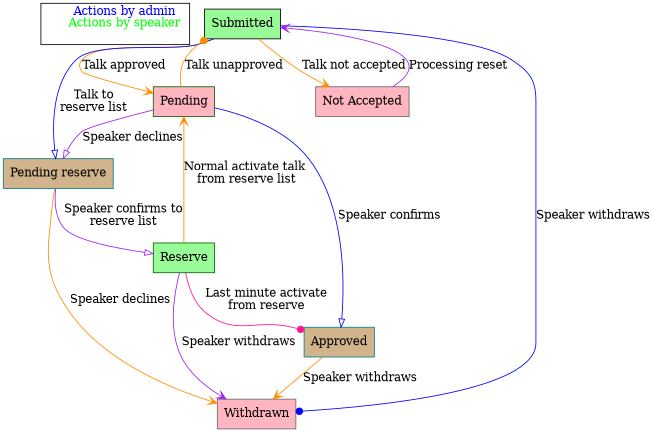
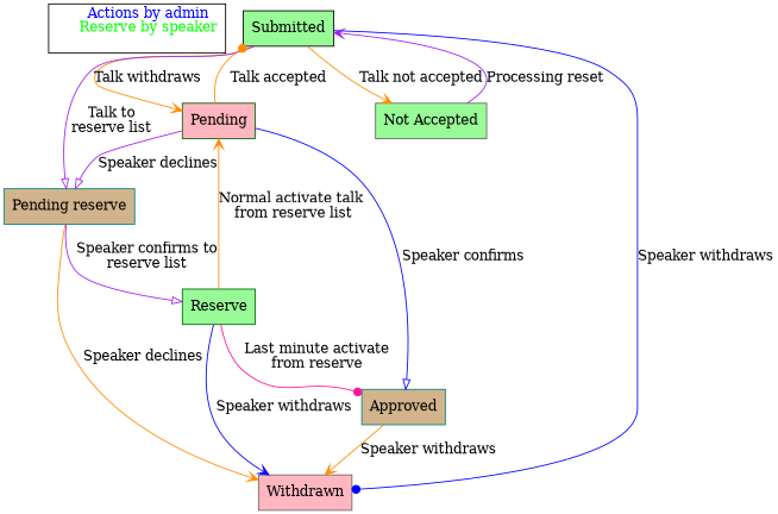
  digraph {
    node [shape=box color=darkgreen fillcolor=lightpink style=filled]
    edge [arrowhead=vee color=darkorange]
-   n1 [label=< 		    <font color="blue">Actions by admin</font><br/> 		    <font color="green">Actions by speaker</font><br/> 		> labeljust=l color="" fillcolor="" style=""]
+   n1 [label=< 		    <font color="blue">Actions by admin</font><br/> 		    <font color="green">Reserve by speaker</font><br/> 		> labeljust=l color="" fillcolor="" style=""]
    n2 [color=black fillcolor=palegreen label=Submitted]
    n3 [label=Pending]
    n4 [color=teal fillcolor=tan label="Pending reserve"]
-   n5 [color=gray40 label="Not Accepted"]
+   n5 [color=gray40 fillcolor=palegreen label="Not Accepted"]
    n6 [color=gray40 label=Withdrawn]
    n7 [color=teal fillcolor=tan label=Approved]
    n8 [fillcolor=palegreen label=Reserve]
    subgraph sub_1 {
      n1
    }
-   n2 -> n3 [label="Talk approved"]
-   n2 -> n4 [arrowhead=onormal color=blue label="Talk to\nreserve list"]
+   n2 -> n3 [label="Talk withdraws"]
+   n2 -> n4 [arrowhead=onormal color=purple label="Talk to\nreserve list"]
    n2 -> n5 [label="Talk not accepted"]
    n2 -> n6 [arrowhead=dot color=blue label="Speaker withdraws"]
-   n3 -> n2 [arrowhead=dot label="Talk unapproved"]
+   n3 -> n2 [arrowhead=dot label="Talk accepted"]
    n3 -> n4 [arrowhead=onormal color=purple label="Speaker declines"]
    n3 -> n7 [arrowhead=onormal color=blue label="Speaker confirms"]
    n4 -> n6 [label="Speaker declines"]
    n4 -> n8 [arrowhead=onormal color=purple label="Speaker confirms to\nreserve list"]
    n5 -> n2 [color=purple label="Processing reset"]
    n7 -> n6 [label="Speaker withdraws"]
    n8 -> n3 [label="Normal activate talk\n from reserve list"]
-   n8 -> n6 [color=purple label="Speaker withdraws"]
+   n8 -> n6 [color=blue label="Speaker withdraws"]
    n8 -> n7 [arrowhead=dot color=deeppink label="Last minute activate\nfrom reserve"]
  }
